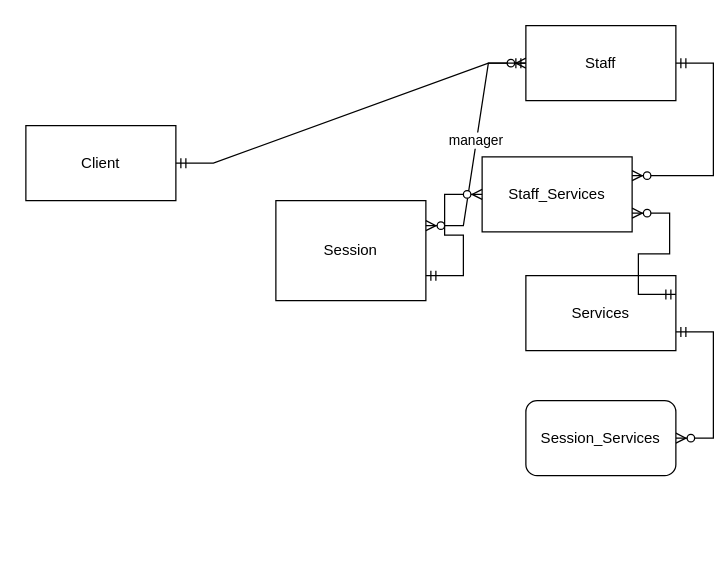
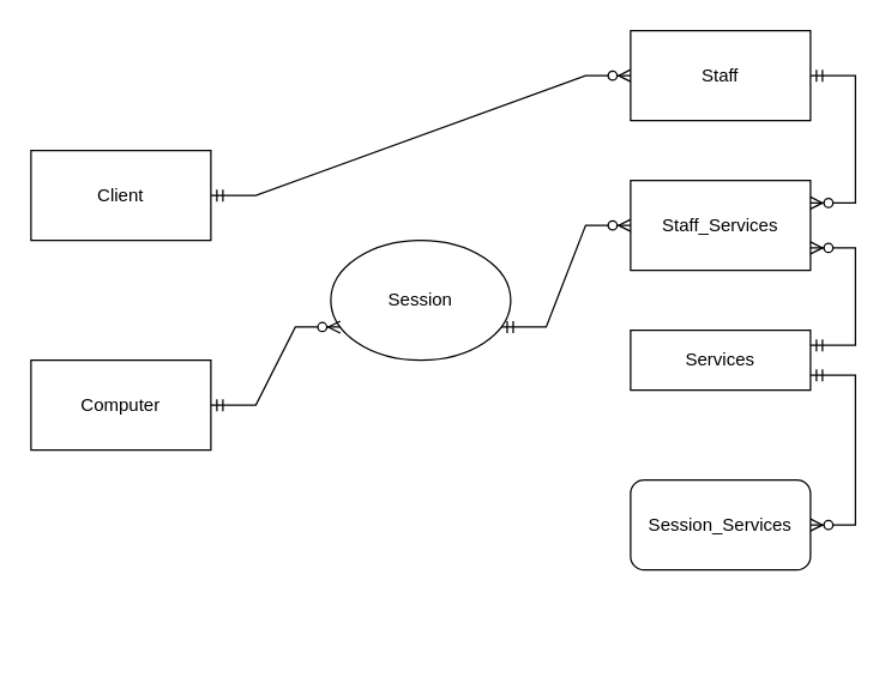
  <mxCell id="0" />
  <mxCell id="1" parent="0" />
+ <mxCell id="2" value="Computer" style="rounded=0;whiteSpace=wrap;html=1;direction=east;" parent="1" vertex="1"><mxGeometry x="20" y="240" width="120" height="60" as="geometry" /></mxCell>
  <mxCell id="3" value="Client" style="rounded=0;whiteSpace=wrap;html=1;rotation=0;" parent="1" vertex="1"><mxGeometry x="20" y="100" width="120" height="60" as="geometry" /></mxCell>
  <mxCell id="4" value="Staff" style="rounded=0;whiteSpace=wrap;html=1;" parent="1" vertex="1"><mxGeometry x="420" y="20" width="120" height="60" as="geometry" /></mxCell>
- <mxCell id="5" value="Session" style="rounded=0;whiteSpace=wrap;html=1;" parent="1" vertex="1"><mxGeometry x="220" y="160" width="120" height="80" as="geometry" /></mxCell>
- <mxCell id="6" value="Services" style="rounded=0;whiteSpace=wrap;html=1;" parent="1" vertex="1"><mxGeometry x="420" y="220" width="120" height="60" as="geometry" /></mxCell>
+ <mxCell id="5" value="Session" style="ellipse;whiteSpace=wrap;html=1;" parent="1" vertex="1"><mxGeometry x="220" y="160" width="120" height="80" as="geometry" /></mxCell>
+ <mxCell id="6" value="Services" style="rounded=0;whiteSpace=wrap;html=1;" parent="1" vertex="1"><mxGeometry x="420" y="220" width="120" height="40" as="geometry" /></mxCell>
  <mxCell id="7" value="" style="edgeStyle=entityRelationEdgeStyle;fontSize=12;html=1;endArrow=ERzeroToMany;startArrow=ERmandOne;rounded=0;exitX=1;exitY=0.75;exitDx=0;exitDy=0;entryX=1;entryY=0.5;entryDx=0;entryDy=0;" parent="1" source="6" target="8" edge="1"><mxGeometry width="100" height="100" relative="1" as="geometry"><mxPoint x="340" y="409.67" as="sourcePoint" /><mxPoint x="390" y="480" as="targetPoint" /><Array as="points"><mxPoint x="360" y="430" /><mxPoint x="380" y="259.67" /></Array></mxGeometry></mxCell>
  <mxCell id="8" value="Session_Services" style="whiteSpace=wrap;html=1;rounded=1;" vertex="1" parent="1"><mxGeometry x="420" y="320" width="120" height="60" as="geometry" /></mxCell>
- <mxCell id="9" value="Staff_Services" style="rounded=0;whiteSpace=wrap;html=1;" vertex="1" parent="1"><mxGeometry x="385" y="125" width="120" height="60" as="geometry" /></mxCell>
+ <mxCell id="9" value="Staff_Services" style="rounded=0;whiteSpace=wrap;html=1;" vertex="1" parent="1"><mxGeometry x="420" y="120" width="120" height="60" as="geometry" /></mxCell>
+ <mxCell id="10" value="" style="edgeStyle=entityRelationEdgeStyle;fontSize=12;html=1;endArrow=ERzeroToMany;startArrow=ERmandOne;rounded=0;entryX=0;entryY=0.75;entryDx=0;entryDy=0;exitX=1;exitY=0.5;exitDx=0;exitDy=0;" edge="1" parent="1" source="2" target="5"><mxGeometry width="100" height="100" relative="1" as="geometry"><mxPoint x="180" y="380" as="sourcePoint" /><mxPoint x="280" y="280" as="targetPoint" /></mxGeometry></mxCell>
  <mxCell id="11" value="" style="edgeStyle=entityRelationEdgeStyle;fontSize=12;html=1;endArrow=ERzeroToMany;startArrow=ERmandOne;rounded=0;exitX=1;exitY=0.5;exitDx=0;exitDy=0;" edge="1" parent="1" source="3" target="4"><mxGeometry width="100" height="100" relative="1" as="geometry"><mxPoint x="130" y="210" as="sourcePoint" /><mxPoint x="230" y="110" as="targetPoint" /></mxGeometry></mxCell>
- <mxCell id="12" value="" style="edgeStyle=entityRelationEdgeStyle;fontSize=12;html=1;endArrow=ERzeroToMany;startArrow=ERmandOne;rounded=0;entryX=1;entryY=0.25;entryDx=0;entryDy=0;" edge="1" parent="1" source="4" target="5"><mxGeometry width="100" height="100" relative="1" as="geometry"><mxPoint x="310" y="350" as="sourcePoint" /><mxPoint x="410" y="250" as="targetPoint" /></mxGeometry></mxCell>
- <mxCell id="13" value="manager" style="edgeLabel;html=1;align=center;verticalAlign=middle;resizable=0;points=[];rotation=0;" vertex="1" connectable="0" parent="12"><mxGeometry x="-0.038" y="2" relative="1" as="geometry"><mxPoint x="-3" as="offset" /></mxGeometry></mxCell>
  <mxCell id="14" value="" style="edgeStyle=entityRelationEdgeStyle;fontSize=12;html=1;endArrow=ERzeroToMany;startArrow=ERmandOne;rounded=0;entryX=1;entryY=0.25;entryDx=0;entryDy=0;" edge="1" parent="1" source="4" target="9"><mxGeometry width="100" height="100" relative="1" as="geometry"><mxPoint x="360" y="370" as="sourcePoint" /><mxPoint x="460" y="270" as="targetPoint" /><Array as="points"><mxPoint x="560" y="150" /><mxPoint x="560" y="160" /></Array></mxGeometry></mxCell>
  <mxCell id="15" value="" style="edgeStyle=entityRelationEdgeStyle;fontSize=12;html=1;endArrow=ERzeroToMany;startArrow=ERmandOne;rounded=0;entryX=1;entryY=0.75;entryDx=0;entryDy=0;exitX=1;exitY=0.25;exitDx=0;exitDy=0;" edge="1" parent="1" source="6" target="9"><mxGeometry width="100" height="100" relative="1" as="geometry"><mxPoint x="540" y="420" as="sourcePoint" /><mxPoint x="640" y="320" as="targetPoint" /></mxGeometry></mxCell>
  <mxCell id="16" value="" style="edgeStyle=entityRelationEdgeStyle;fontSize=12;html=1;endArrow=ERzeroToMany;startArrow=ERmandOne;rounded=0;exitX=1;exitY=0.75;exitDx=0;exitDy=0;" edge="1" parent="1" source="5" target="9"><mxGeometry width="100" height="100" relative="1" as="geometry"><mxPoint x="370" y="440" as="sourcePoint" /><mxPoint x="370" y="265.82" as="targetPoint" /></mxGeometry></mxCell>
